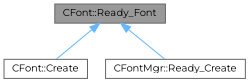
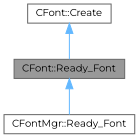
  digraph {
    fontname=Montserrat
    rankdir=TB
    node [color=grey40 fillcolor=white fontname=Montserrat fontsize=10 shape=box style=filled]
    edge [color=steelblue1 dir=back fontname=Montserrat fontsize=10 labelfontname=Helvetica labelfontsize=10 style=solid]
    n1 [color=gray40 fillcolor=grey60 fontcolor=black height=0.2 label="CFont::Ready_Font" width=0.4]
    n2 [height=0.2 label="CFont::Create" width=0.4]
-   n3 [height=0.2 label="CFontMgr::Ready_Create" width=0.4]
-   n1 -> n2
+   n3 [height=0.2 label="CFontMgr::Ready_Font" width=0.4]
+   n2 -> n1
    n1 -> n3
  }
